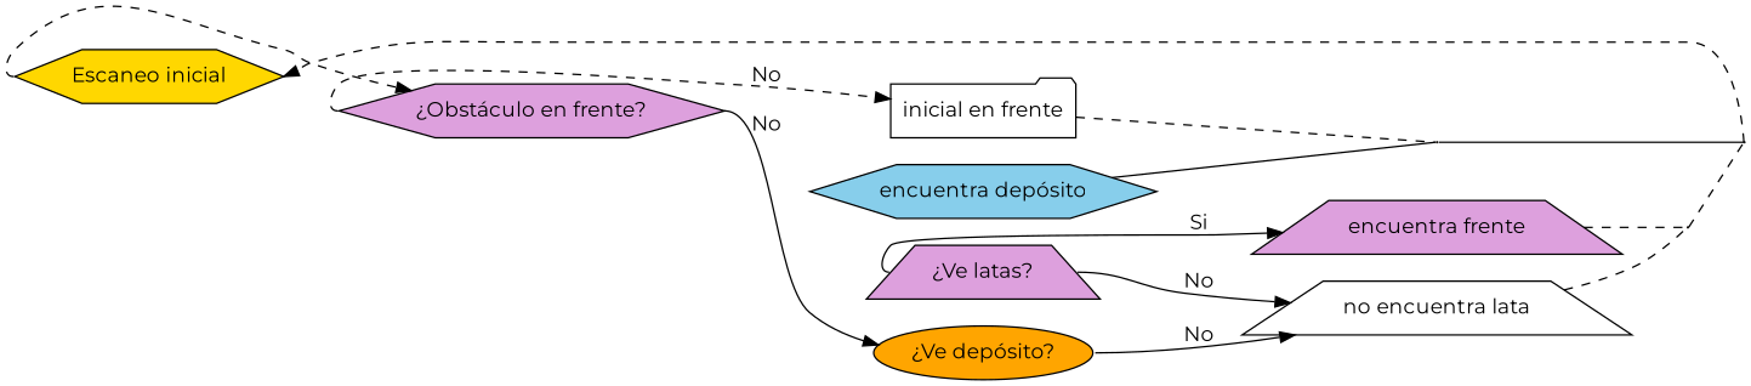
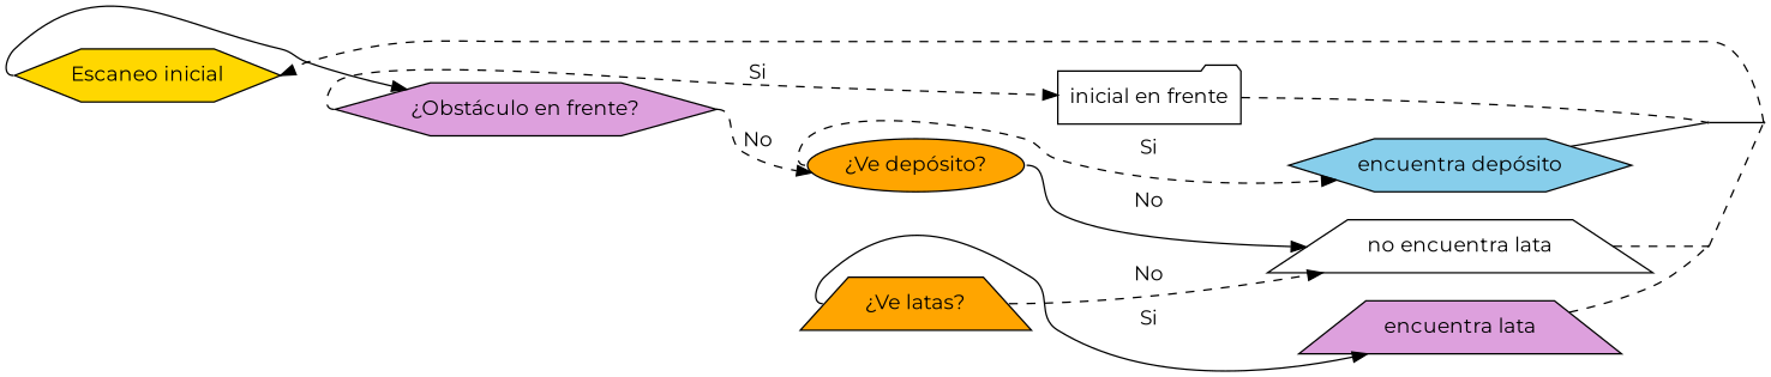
  digraph {
    fontname=Montserrat
    rankdir=LR
    node [fillcolor=plum fontname=Montserrat shape=hexagon style=filled]
    edge [fontname=Montserrat style=dashed]
    n1 [fillcolor=gold label="Escaneo inicial"]
    n2 [label="¿Obstáculo en frente?"]
    n3 [fillcolor=white label="inicial en frente" shape=folder]
    n4 [fillcolor=orange label="¿Ve depósito?" shape=ellipse]
    tmpa [fillcolor=orange height=0.01 shape=point width=0.01]
    n6 [fillcolor=skyblue label="encuentra depósito"]
    n7 [fillcolor=white label="no encuentra lata" shape=trapezium]
    tmpc [fillcolor=white height=0.01 shape=point width=0.01]
-   n9 [label="¿Ve latas?" shape=trapezium]
-   n10 [label="encuentra frente" shape=trapezium]
+   n9 [fillcolor=orange label="¿Ve latas?" shape=trapezium]
+   n10 [label="encuentra lata" shape=trapezium]
    tmpb [fillcolor=orange height=0.01 shape=point width=0.01]
-   n1 -> n2 [tailport=w]
-   n2 -> n3 [label=No tailport=w]
-   n2 -> n4 [label=No style=solid tailport=e]
+   n1 -> n2 [style=solid tailport=w]
+   n2 -> n3 [label=Si tailport=w]
+   n2 -> n4 [label=No tailport=e]
    n3 -> tmpa [dir=none]
+   n4 -> n6 [label=Si tailport=w]
    n4 -> n7 [label=No style=solid tailport=e]
    tmpa -> tmpc [dir=none style=solid]
    n6 -> tmpa [dir=none style=solid]
    n7 -> tmpb [dir=none]
    tmpc -> n1 [headport=e]
-   n9 -> n7 [label=No style=solid tailport=e]
+   n9 -> n7 [label=No tailport=e]
    n9 -> n10 [label=Si style=solid tailport=w]
    n10 -> tmpb [dir=none]
    tmpb -> tmpc [dir=none]
  }
